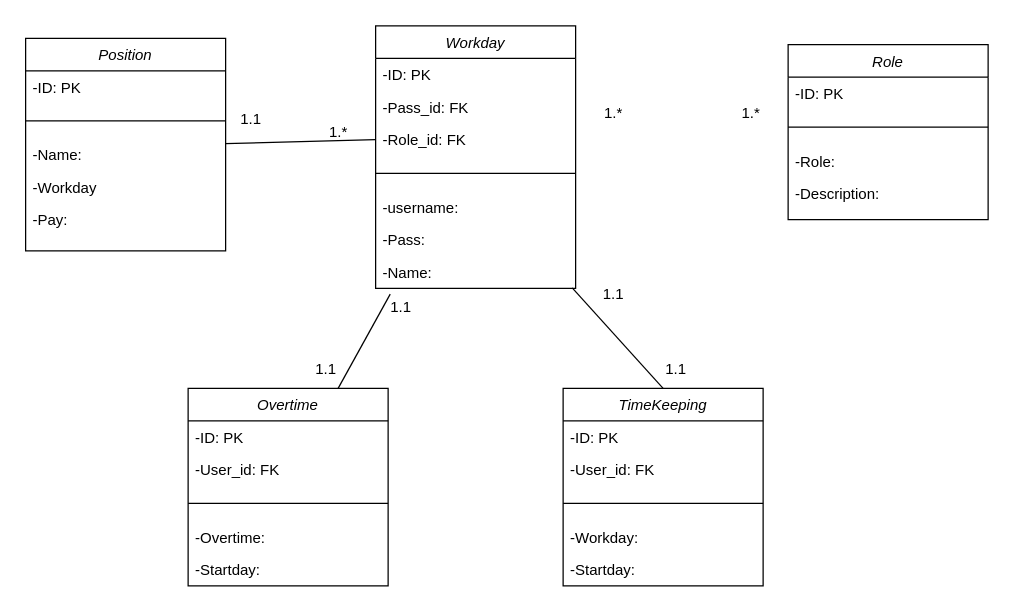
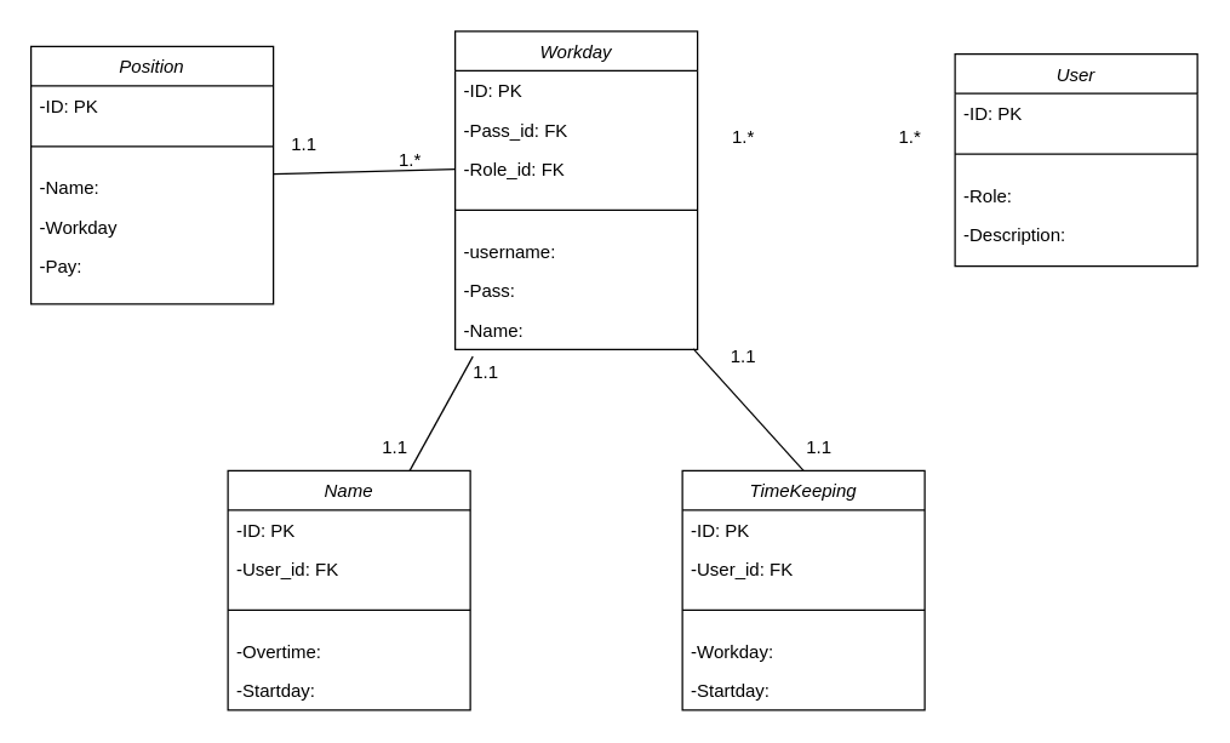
  <mxCell id="0" />
  <mxCell id="1" parent="0" />
  <mxCell id="2" value="Position" style="swimlane;fontStyle=2;align=center;verticalAlign=top;childLayout=stackLayout;horizontal=1;startSize=26;horizontalStack=0;resizeParent=1;resizeLast=0;collapsible=1;marginBottom=0;rounded=0;shadow=0;strokeWidth=1;" parent="1" vertex="1"><mxGeometry x="20" y="30" width="160" height="170" as="geometry"><mxRectangle x="230" y="140" width="160" height="26" as="alternateBounds" /></mxGeometry></mxCell>
  <mxCell id="3" value="-ID: PK" style="text;align=left;verticalAlign=top;spacingLeft=4;spacingRight=4;overflow=hidden;rotatable=0;points=[[0,0.5],[1,0.5]];portConstraint=eastwest;rounded=0;shadow=0;html=0;" parent="2" vertex="1"><mxGeometry y="26" width="160" height="26" as="geometry" /></mxCell>
  <mxCell id="4" value="" style="line;html=1;strokeWidth=1;align=left;verticalAlign=middle;spacingTop=-1;spacingLeft=3;spacingRight=3;rotatable=0;labelPosition=right;points=[];portConstraint=eastwest;" parent="2" vertex="1"><mxGeometry y="52" width="160" height="28" as="geometry" /></mxCell>
  <mxCell id="5" value="-Name:" style="text;align=left;verticalAlign=top;spacingLeft=4;spacingRight=4;overflow=hidden;rotatable=0;points=[[0,0.5],[1,0.5]];portConstraint=eastwest;" parent="2" vertex="1"><mxGeometry y="80" width="160" height="26" as="geometry" /></mxCell>
  <mxCell id="6" value="-Workday" style="text;align=left;verticalAlign=top;spacingLeft=4;spacingRight=4;overflow=hidden;rotatable=0;points=[[0,0.5],[1,0.5]];portConstraint=eastwest;" parent="2" vertex="1"><mxGeometry y="106" width="160" height="26" as="geometry" /></mxCell>
  <mxCell id="7" value="-Pay:" style="text;align=left;verticalAlign=top;spacingLeft=4;spacingRight=4;overflow=hidden;rotatable=0;points=[[0,0.5],[1,0.5]];portConstraint=eastwest;" parent="2" vertex="1"><mxGeometry y="132" width="160" height="26" as="geometry" /></mxCell>
  <mxCell id="8" value="Workday" style="swimlane;fontStyle=2;align=center;verticalAlign=top;childLayout=stackLayout;horizontal=1;startSize=26;horizontalStack=0;resizeParent=1;resizeLast=0;collapsible=1;marginBottom=0;rounded=0;shadow=0;strokeWidth=1;" parent="1" vertex="1"><mxGeometry x="300" y="20" width="160" height="210" as="geometry"><mxRectangle x="230" y="140" width="160" height="26" as="alternateBounds" /></mxGeometry></mxCell>
  <mxCell id="9" value="-ID: PK" style="text;align=left;verticalAlign=top;spacingLeft=4;spacingRight=4;overflow=hidden;rotatable=0;points=[[0,0.5],[1,0.5]];portConstraint=eastwest;rounded=0;shadow=0;html=0;" parent="8" vertex="1"><mxGeometry y="26" width="160" height="26" as="geometry" /></mxCell>
  <mxCell id="10" value="-Pass_id: FK" style="text;align=left;verticalAlign=top;spacingLeft=4;spacingRight=4;overflow=hidden;rotatable=0;points=[[0,0.5],[1,0.5]];portConstraint=eastwest;" parent="8" vertex="1"><mxGeometry y="52" width="160" height="26" as="geometry" /></mxCell>
  <mxCell id="11" value="-Role_id: FK" style="text;align=left;verticalAlign=top;spacingLeft=4;spacingRight=4;overflow=hidden;rotatable=0;points=[[0,0.5],[1,0.5]];portConstraint=eastwest;rounded=0;shadow=0;html=0;" parent="8" vertex="1"><mxGeometry y="78" width="160" height="26" as="geometry" /></mxCell>
  <mxCell id="12" value="" style="line;html=1;strokeWidth=1;align=left;verticalAlign=middle;spacingTop=-1;spacingLeft=3;spacingRight=3;rotatable=0;labelPosition=right;points=[];portConstraint=eastwest;" parent="8" vertex="1"><mxGeometry y="104" width="160" height="28" as="geometry" /></mxCell>
  <mxCell id="13" value="-username:" style="text;align=left;verticalAlign=top;spacingLeft=4;spacingRight=4;overflow=hidden;rotatable=0;points=[[0,0.5],[1,0.5]];portConstraint=eastwest;" parent="8" vertex="1"><mxGeometry y="132" width="160" height="26" as="geometry" /></mxCell>
  <mxCell id="14" value="-Pass:" style="text;align=left;verticalAlign=top;spacingLeft=4;spacingRight=4;overflow=hidden;rotatable=0;points=[[0,0.5],[1,0.5]];portConstraint=eastwest;" parent="8" vertex="1"><mxGeometry y="158" width="160" height="26" as="geometry" /></mxCell>
  <mxCell id="15" value="-Name:" style="text;align=left;verticalAlign=top;spacingLeft=4;spacingRight=4;overflow=hidden;rotatable=0;points=[[0,0.5],[1,0.5]];portConstraint=eastwest;" parent="8" vertex="1"><mxGeometry y="184" width="160" height="26" as="geometry" /></mxCell>
- <mxCell id="16" value="Role" style="swimlane;fontStyle=2;align=center;verticalAlign=top;childLayout=stackLayout;horizontal=1;startSize=26;horizontalStack=0;resizeParent=1;resizeLast=0;collapsible=1;marginBottom=0;rounded=0;shadow=0;strokeWidth=1;" parent="1" vertex="1"><mxGeometry x="630" y="35" width="160" height="140" as="geometry"><mxRectangle x="230" y="140" width="160" height="26" as="alternateBounds" /></mxGeometry></mxCell>
+ <mxCell id="16" value="User" style="swimlane;fontStyle=2;align=center;verticalAlign=top;childLayout=stackLayout;horizontal=1;startSize=26;horizontalStack=0;resizeParent=1;resizeLast=0;collapsible=1;marginBottom=0;rounded=0;shadow=0;strokeWidth=1;" parent="1" vertex="1"><mxGeometry x="630" y="35" width="160" height="140" as="geometry"><mxRectangle x="230" y="140" width="160" height="26" as="alternateBounds" /></mxGeometry></mxCell>
  <mxCell id="17" value="-ID: PK" style="text;align=left;verticalAlign=top;spacingLeft=4;spacingRight=4;overflow=hidden;rotatable=0;points=[[0,0.5],[1,0.5]];portConstraint=eastwest;rounded=0;shadow=0;html=0;" parent="16" vertex="1"><mxGeometry y="26" width="160" height="26" as="geometry" /></mxCell>
  <mxCell id="18" value="" style="line;html=1;strokeWidth=1;align=left;verticalAlign=middle;spacingTop=-1;spacingLeft=3;spacingRight=3;rotatable=0;labelPosition=right;points=[];portConstraint=eastwest;" parent="16" vertex="1"><mxGeometry y="52" width="160" height="28" as="geometry" /></mxCell>
  <mxCell id="19" value="-Role:" style="text;align=left;verticalAlign=top;spacingLeft=4;spacingRight=4;overflow=hidden;rotatable=0;points=[[0,0.5],[1,0.5]];portConstraint=eastwest;" parent="16" vertex="1"><mxGeometry y="80" width="160" height="26" as="geometry" /></mxCell>
  <mxCell id="20" value="-Description:" style="text;align=left;verticalAlign=top;spacingLeft=4;spacingRight=4;overflow=hidden;rotatable=0;points=[[0,0.5],[1,0.5]];portConstraint=eastwest;" parent="16" vertex="1"><mxGeometry y="106" width="160" height="26" as="geometry" /></mxCell>
  <mxCell id="21" value="TimeKeeping" style="swimlane;fontStyle=2;align=center;verticalAlign=top;childLayout=stackLayout;horizontal=1;startSize=26;horizontalStack=0;resizeParent=1;resizeLast=0;collapsible=1;marginBottom=0;rounded=0;shadow=0;strokeWidth=1;" parent="1" vertex="1"><mxGeometry x="450" y="310" width="160" height="158" as="geometry"><mxRectangle x="230" y="140" width="160" height="26" as="alternateBounds" /></mxGeometry></mxCell>
  <mxCell id="22" value="-ID: PK" style="text;align=left;verticalAlign=top;spacingLeft=4;spacingRight=4;overflow=hidden;rotatable=0;points=[[0,0.5],[1,0.5]];portConstraint=eastwest;rounded=0;shadow=0;html=0;" parent="21" vertex="1"><mxGeometry y="26" width="160" height="26" as="geometry" /></mxCell>
  <mxCell id="23" value="-User_id: FK" style="text;align=left;verticalAlign=top;spacingLeft=4;spacingRight=4;overflow=hidden;rotatable=0;points=[[0,0.5],[1,0.5]];portConstraint=eastwest;rounded=0;shadow=0;html=0;" parent="21" vertex="1"><mxGeometry y="52" width="160" height="26" as="geometry" /></mxCell>
  <mxCell id="24" value="" style="line;html=1;strokeWidth=1;align=left;verticalAlign=middle;spacingTop=-1;spacingLeft=3;spacingRight=3;rotatable=0;labelPosition=right;points=[];portConstraint=eastwest;" parent="21" vertex="1"><mxGeometry y="78" width="160" height="28" as="geometry" /></mxCell>
  <mxCell id="25" value="-Workday:" style="text;align=left;verticalAlign=top;spacingLeft=4;spacingRight=4;overflow=hidden;rotatable=0;points=[[0,0.5],[1,0.5]];portConstraint=eastwest;" parent="21" vertex="1"><mxGeometry y="106" width="160" height="26" as="geometry" /></mxCell>
  <mxCell id="26" value="-Startday:" style="text;align=left;verticalAlign=top;spacingLeft=4;spacingRight=4;overflow=hidden;rotatable=0;points=[[0,0.5],[1,0.5]];portConstraint=eastwest;" parent="21" vertex="1"><mxGeometry y="132" width="160" height="26" as="geometry" /></mxCell>
- <mxCell id="27" value="Overtime" style="swimlane;fontStyle=2;align=center;verticalAlign=top;childLayout=stackLayout;horizontal=1;startSize=26;horizontalStack=0;resizeParent=1;resizeLast=0;collapsible=1;marginBottom=0;rounded=0;shadow=0;strokeWidth=1;" parent="1" vertex="1"><mxGeometry x="150" y="310" width="160" height="158" as="geometry"><mxRectangle x="230" y="140" width="160" height="26" as="alternateBounds" /></mxGeometry></mxCell>
+ <mxCell id="27" value="Name" style="swimlane;fontStyle=2;align=center;verticalAlign=top;childLayout=stackLayout;horizontal=1;startSize=26;horizontalStack=0;resizeParent=1;resizeLast=0;collapsible=1;marginBottom=0;rounded=0;shadow=0;strokeWidth=1;" parent="1" vertex="1"><mxGeometry x="150" y="310" width="160" height="158" as="geometry"><mxRectangle x="230" y="140" width="160" height="26" as="alternateBounds" /></mxGeometry></mxCell>
  <mxCell id="28" value="-ID: PK" style="text;align=left;verticalAlign=top;spacingLeft=4;spacingRight=4;overflow=hidden;rotatable=0;points=[[0,0.5],[1,0.5]];portConstraint=eastwest;rounded=0;shadow=0;html=0;" parent="27" vertex="1"><mxGeometry y="26" width="160" height="26" as="geometry" /></mxCell>
  <mxCell id="29" value="-User_id: FK" style="text;align=left;verticalAlign=top;spacingLeft=4;spacingRight=4;overflow=hidden;rotatable=0;points=[[0,0.5],[1,0.5]];portConstraint=eastwest;rounded=0;shadow=0;html=0;" parent="27" vertex="1"><mxGeometry y="52" width="160" height="26" as="geometry" /></mxCell>
  <mxCell id="30" value="" style="line;html=1;strokeWidth=1;align=left;verticalAlign=middle;spacingTop=-1;spacingLeft=3;spacingRight=3;rotatable=0;labelPosition=right;points=[];portConstraint=eastwest;" parent="27" vertex="1"><mxGeometry y="78" width="160" height="28" as="geometry" /></mxCell>
  <mxCell id="31" value="-Overtime:" style="text;align=left;verticalAlign=top;spacingLeft=4;spacingRight=4;overflow=hidden;rotatable=0;points=[[0,0.5],[1,0.5]];portConstraint=eastwest;" parent="27" vertex="1"><mxGeometry y="106" width="160" height="26" as="geometry" /></mxCell>
  <mxCell id="32" value="-Startday:" style="text;align=left;verticalAlign=top;spacingLeft=4;spacingRight=4;overflow=hidden;rotatable=0;points=[[0,0.5],[1,0.5]];portConstraint=eastwest;" parent="27" vertex="1"><mxGeometry y="132" width="160" height="26" as="geometry" /></mxCell>
  <mxCell id="33" value="" style="endArrow=none;html=1;rounded=0;entryX=0;entryY=0.5;entryDx=0;entryDy=0;exitX=0.998;exitY=0.162;exitDx=0;exitDy=0;exitPerimeter=0;" parent="1" source="5" target="11" edge="1"><mxGeometry width="50" height="50" relative="1" as="geometry"><mxPoint x="120" y="20" as="sourcePoint" /><mxPoint x="170" y="-30" as="targetPoint" /></mxGeometry></mxCell>
  <mxCell id="34" value="1.1" style="text;html=1;align=center;verticalAlign=middle;resizable=0;points=[];autosize=1;strokeColor=none;fillColor=none;" parent="1" vertex="1"><mxGeometry x="180" y="80" width="40" height="30" as="geometry" /></mxCell>
  <mxCell id="35" value="1.*" style="text;html=1;align=center;verticalAlign=middle;resizable=0;points=[];autosize=1;strokeColor=none;fillColor=none;" parent="1" vertex="1"><mxGeometry x="250" y="90" width="40" height="30" as="geometry" /></mxCell>
  <mxCell id="36" value="" style="endArrow=none;html=1;rounded=0;entryX=0.073;entryY=1.177;entryDx=0;entryDy=0;entryPerimeter=0;exitX=0.75;exitY=0;exitDx=0;exitDy=0;" parent="1" source="27" target="15" edge="1"><mxGeometry width="50" height="50" relative="1" as="geometry"><mxPoint x="570" y="250" as="sourcePoint" /><mxPoint x="620" y="200" as="targetPoint" /></mxGeometry></mxCell>
  <mxCell id="37" value="1.1" style="text;html=1;align=center;verticalAlign=middle;resizable=0;points=[];autosize=1;strokeColor=none;fillColor=none;" parent="1" vertex="1"><mxGeometry x="300" y="230" width="40" height="30" as="geometry" /></mxCell>
  <mxCell id="38" value="1.1" style="text;html=1;align=center;verticalAlign=middle;resizable=0;points=[];autosize=1;strokeColor=none;fillColor=none;" parent="1" vertex="1"><mxGeometry x="240" y="280" width="40" height="30" as="geometry" /></mxCell>
  <mxCell id="39" value="1.*" style="text;html=1;align=center;verticalAlign=middle;resizable=0;points=[];autosize=1;strokeColor=none;fillColor=none;" vertex="1" parent="1"><mxGeometry x="470" y="75" width="40" height="30" as="geometry" /></mxCell>
  <mxCell id="40" value="1.*" style="text;html=1;align=center;verticalAlign=middle;resizable=0;points=[];autosize=1;strokeColor=none;fillColor=none;" vertex="1" parent="1"><mxGeometry x="580" y="75" width="40" height="30" as="geometry" /></mxCell>
  <mxCell id="41" value="" style="endArrow=none;html=1;rounded=0;entryX=0.983;entryY=0.985;entryDx=0;entryDy=0;entryPerimeter=0;exitX=0.5;exitY=0;exitDx=0;exitDy=0;" edge="1" parent="1" source="21" target="15"><mxGeometry width="50" height="50" relative="1" as="geometry"><mxPoint x="280" y="320" as="sourcePoint" /><mxPoint x="322" y="245" as="targetPoint" /></mxGeometry></mxCell>
  <mxCell id="42" value="1.1" style="text;html=1;align=center;verticalAlign=middle;resizable=0;points=[];autosize=1;strokeColor=none;fillColor=none;" vertex="1" parent="1"><mxGeometry x="470" y="220" width="40" height="30" as="geometry" /></mxCell>
  <mxCell id="43" value="1.1" style="text;html=1;align=center;verticalAlign=middle;resizable=0;points=[];autosize=1;strokeColor=none;fillColor=none;" vertex="1" parent="1"><mxGeometry x="520" y="280" width="40" height="30" as="geometry" /></mxCell>
